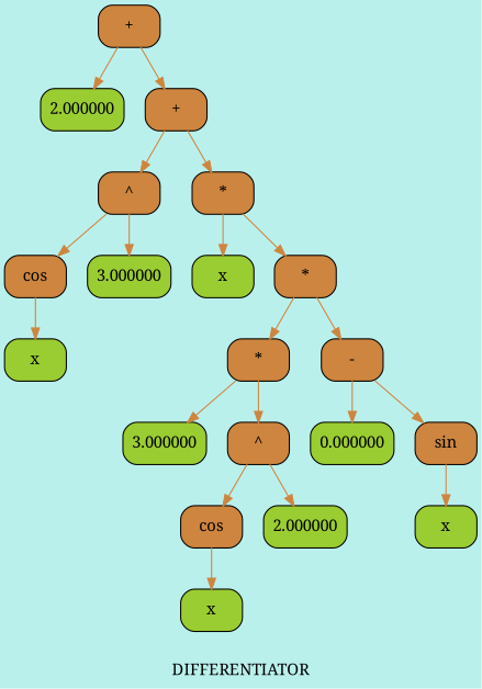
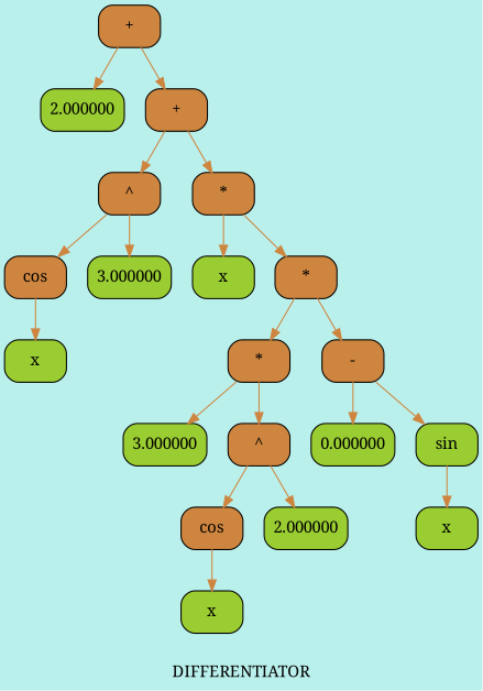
  digraph {
    bgcolor="#BAF0EC"
    label=< DIFFERENTIATOR >
    fontname="Noto Serif"
    node [fillcolor=Peru shape=Mrecord style=filled fontname="Noto Serif"]
    edge [color=Peru style=filled fontname="Noto Serif"]
    n1 [label="+"]
    n2 [fillcolor=YellowGreen label=2.000000]
    n3 [label="+"]
    n4 [label="^"]
    n5 [label="*"]
    n6 [label=cos]
    n7 [fillcolor=YellowGreen label=3.000000]
    n8 [fillcolor=YellowGreen label=x]
    n9 [fillcolor=YellowGreen label=x]
    n10 [label="*"]
    n11 [label="*"]
    n12 [label="-"]
    n13 [fillcolor=YellowGreen label=3.000000]
    n14 [label="^"]
    n15 [label=cos]
    n16 [fillcolor=YellowGreen label=2.000000]
    n17 [fillcolor=YellowGreen label=x]
    n18 [fillcolor=YellowGreen label=0.000000]
-   n19 [label=sin]
+   n19 [fillcolor=YellowGreen label=sin]
    n20 [fillcolor=YellowGreen label=x]
    n1 -> n2
    n1 -> n3
    n3 -> n4
    n3 -> n5
    n4 -> n6
    n4 -> n7
    n5 -> n9
    n5 -> n10
    n6 -> n8
    n10 -> n11
    n10 -> n12
    n11 -> n13
    n11 -> n14
    n12 -> n18
    n12 -> n19
    n14 -> n15
    n14 -> n16
    n15 -> n17
    n19 -> n20
  }
